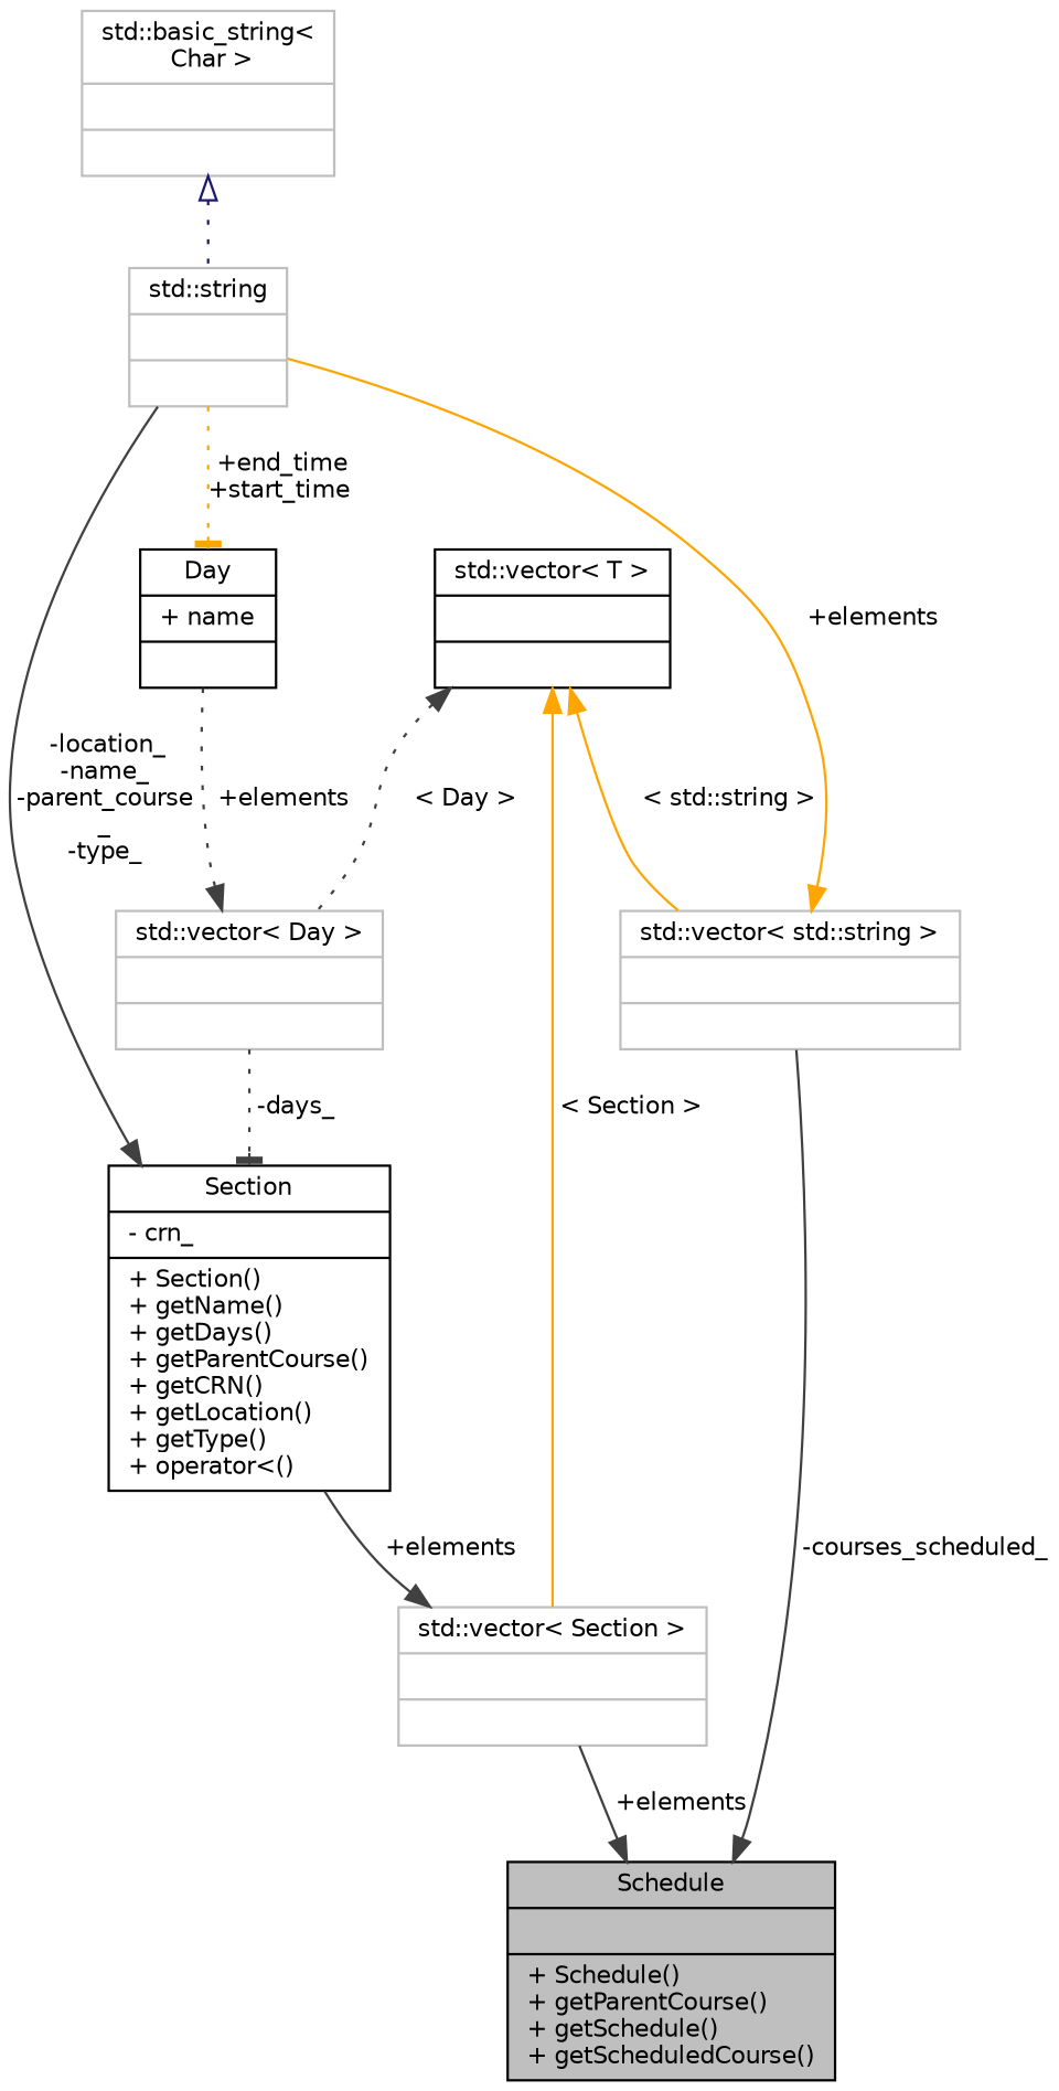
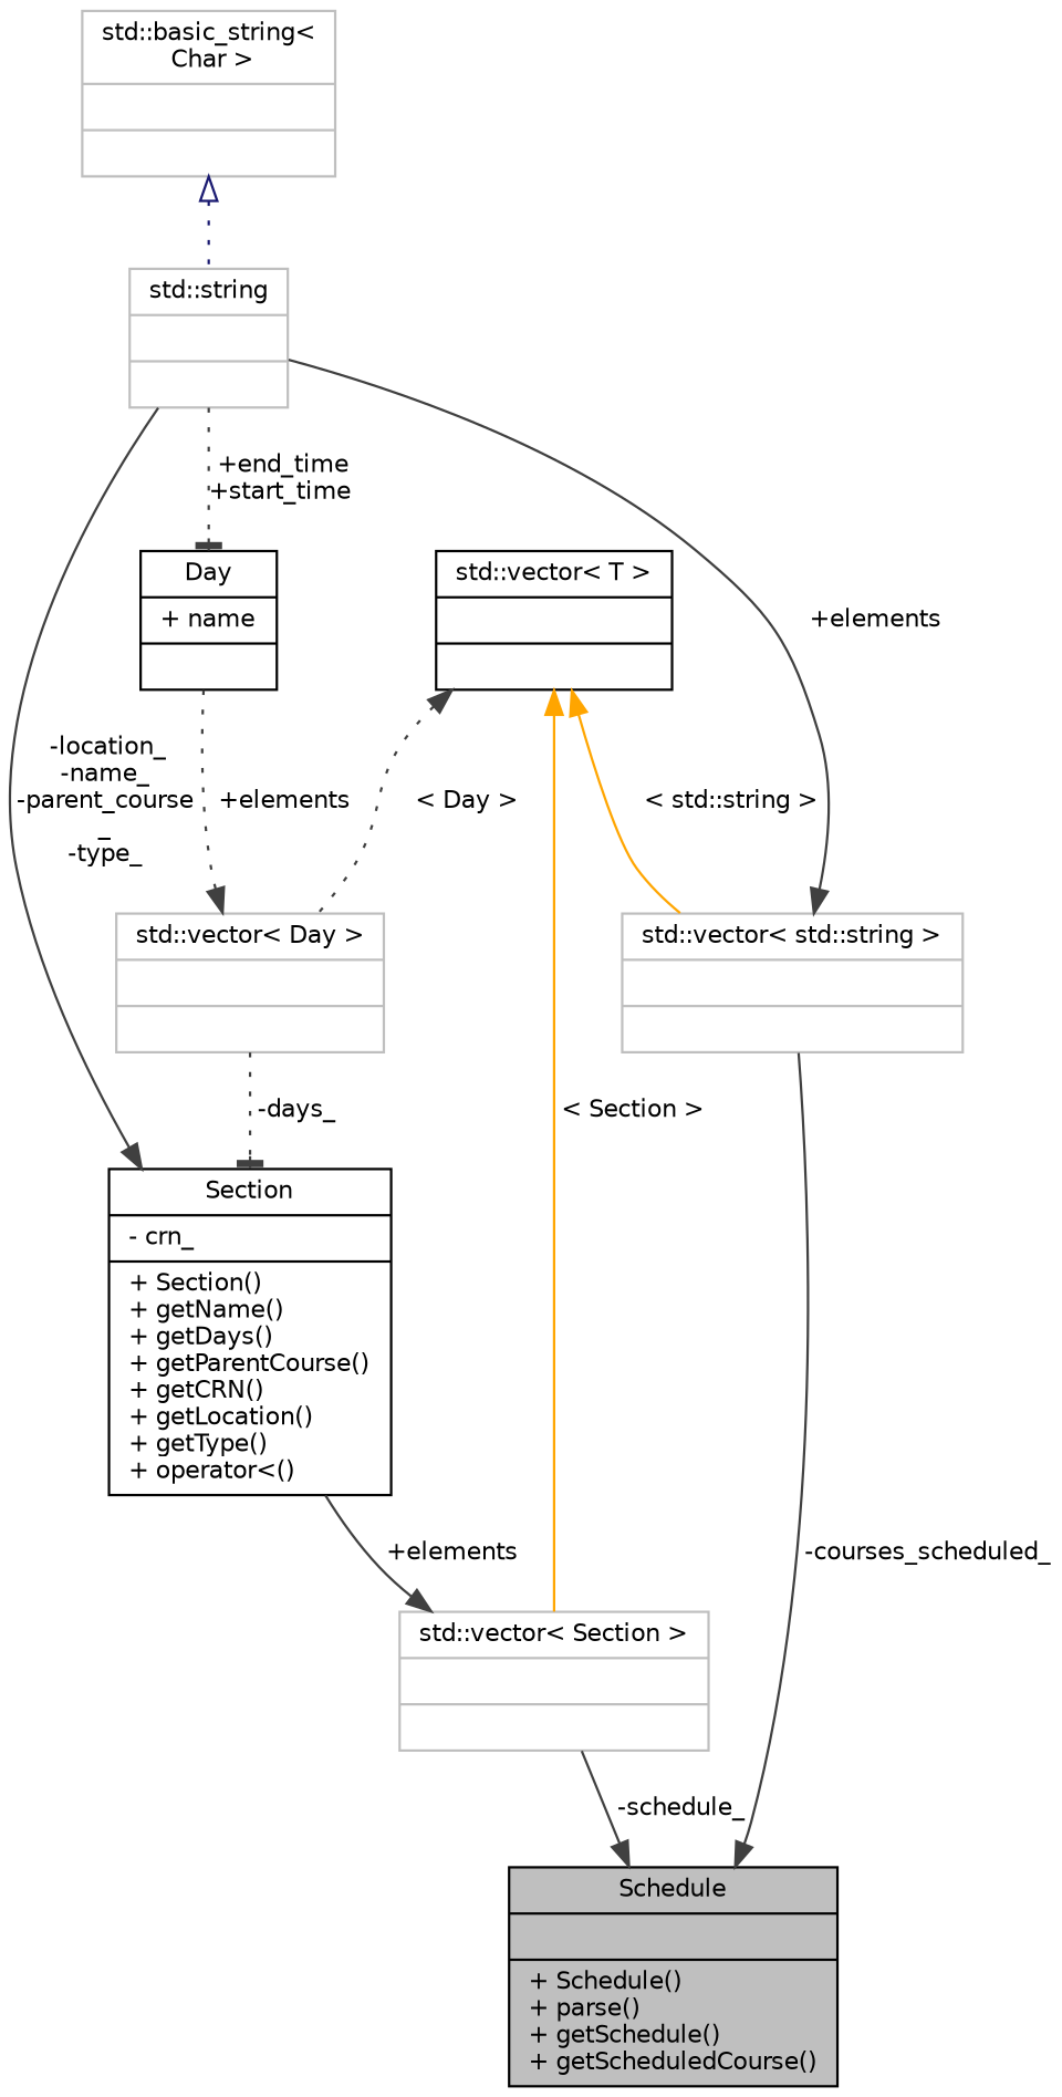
  digraph {
    node [color=grey75 fillcolor=white fontname=Helvetica fontsize=10 shape=record style=filled]
    edge [arrowhead=normal color=grey25 fontname=Helvetica fontsize=10 labelfontname=Helvetica labelfontsize=10 style=solid]
-   n1 [color=black fillcolor=grey75 fontcolor=black height=0.2 label="{Schedule\n||+ Schedule()\l+ getParentCourse()\l+ getSchedule()\l+ getScheduledCourse()\l}" width=0.4]
+   n1 [color=black fillcolor=grey75 fontcolor=black height=0.2 label="{Schedule\n||+ Schedule()\l+ parse()\l+ getSchedule()\l+ getScheduledCourse()\l}" width=0.4]
    n2 [height=0.2 label="{std::vector\< Section \>\n||}" width=0.4]
    n3 [color=black height=0.2 label="{Section\n|- crn_\l|+ Section()\l+ getName()\l+ getDays()\l+ getParentCourse()\l+ getCRN()\l+ getLocation()\l+ getType()\l+ operator\<()\l}" width=0.4]
    n4 [height=0.2 label="{std::vector\< Day \>\n||}" width=0.4]
    n5 [color=black height=0.2 label="{Day\n|+ name\l|}" width=0.4]
    n6 [height=0.2 label="{std::string\n||}" width=0.4]
    n7 [height=0.2 label="{std::vector\< std::string \>\n||}" width=0.4]
    n8 [height=0.2 label="{std::basic_string\<\l Char \>\n||}" width=0.4]
    n9 [color=black height=0.2 label="{std::vector\< T \>\n||}" width=0.4]
-   n2 -> n1 [label=" +elements"]
+   n2 -> n1 [label=" -schedule_"]
    n3 -> n2 [label=" +elements"]
    n4 -> n3 [arrowhead=tee label=" -days_" style=dotted]
    n5 -> n4 [label=" +elements" style=dotted]
    n6 -> n3 [label=" -location_\n-name_\n-parent_course\l_\n-type_"]
-   n6 -> n5 [arrowhead=tee color=orange label=" +end_time\n+start_time" style=dotted]
-   n6 -> n7 [color=orange label=" +elements"]
+   n6 -> n5 [arrowhead=tee label=" +end_time\n+start_time" style=dotted]
+   n6 -> n7 [label=" +elements"]
    n7 -> n1 [label=" -courses_scheduled_"]
    n8 -> n6 [arrowtail=onormal color=midnightblue dir=back style=dotted arrowhead=""]
    n9 -> n2 [color=orange dir=back label=" \< Section \>" arrowhead=""]
    n9 -> n4 [dir=back label=" \< Day \>" style=dotted arrowhead=""]
    n9 -> n7 [color=orange dir=back label=" \< std::string \>" arrowhead=""]
  }
